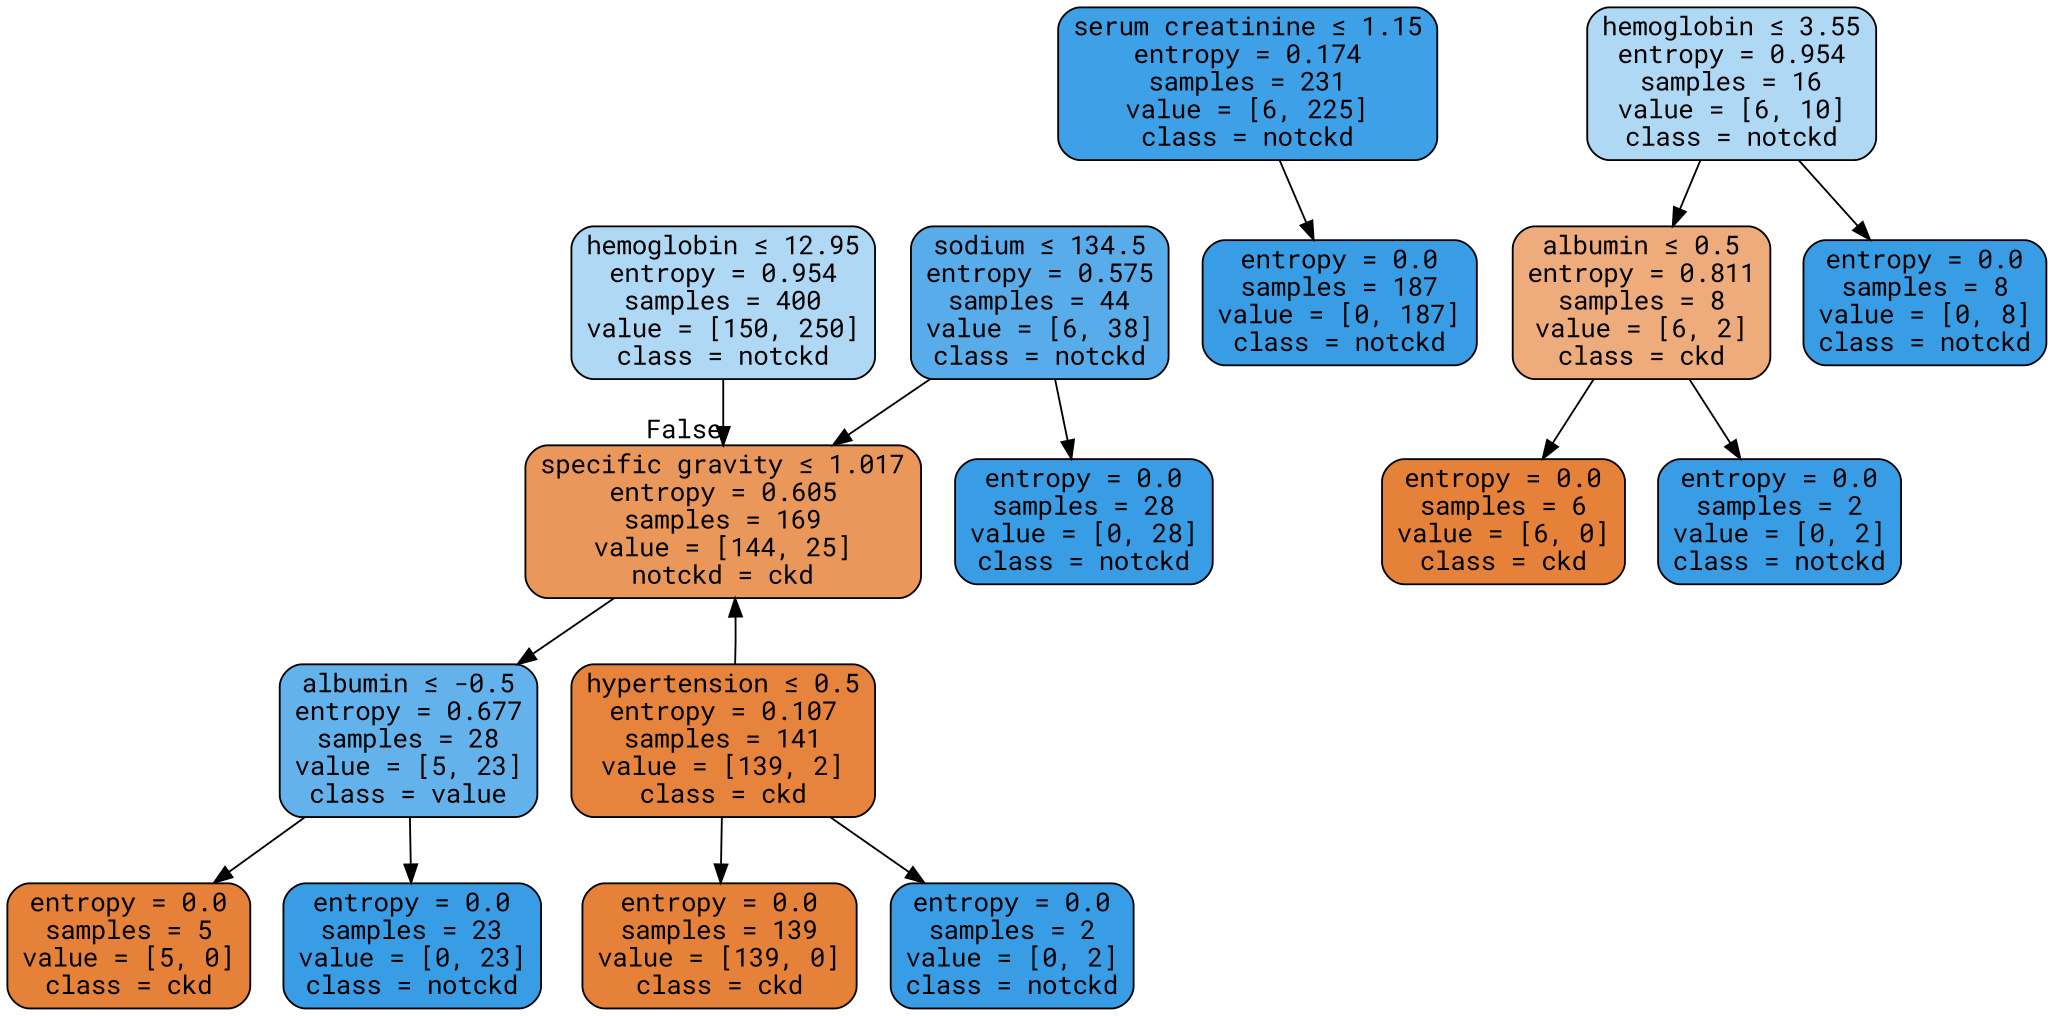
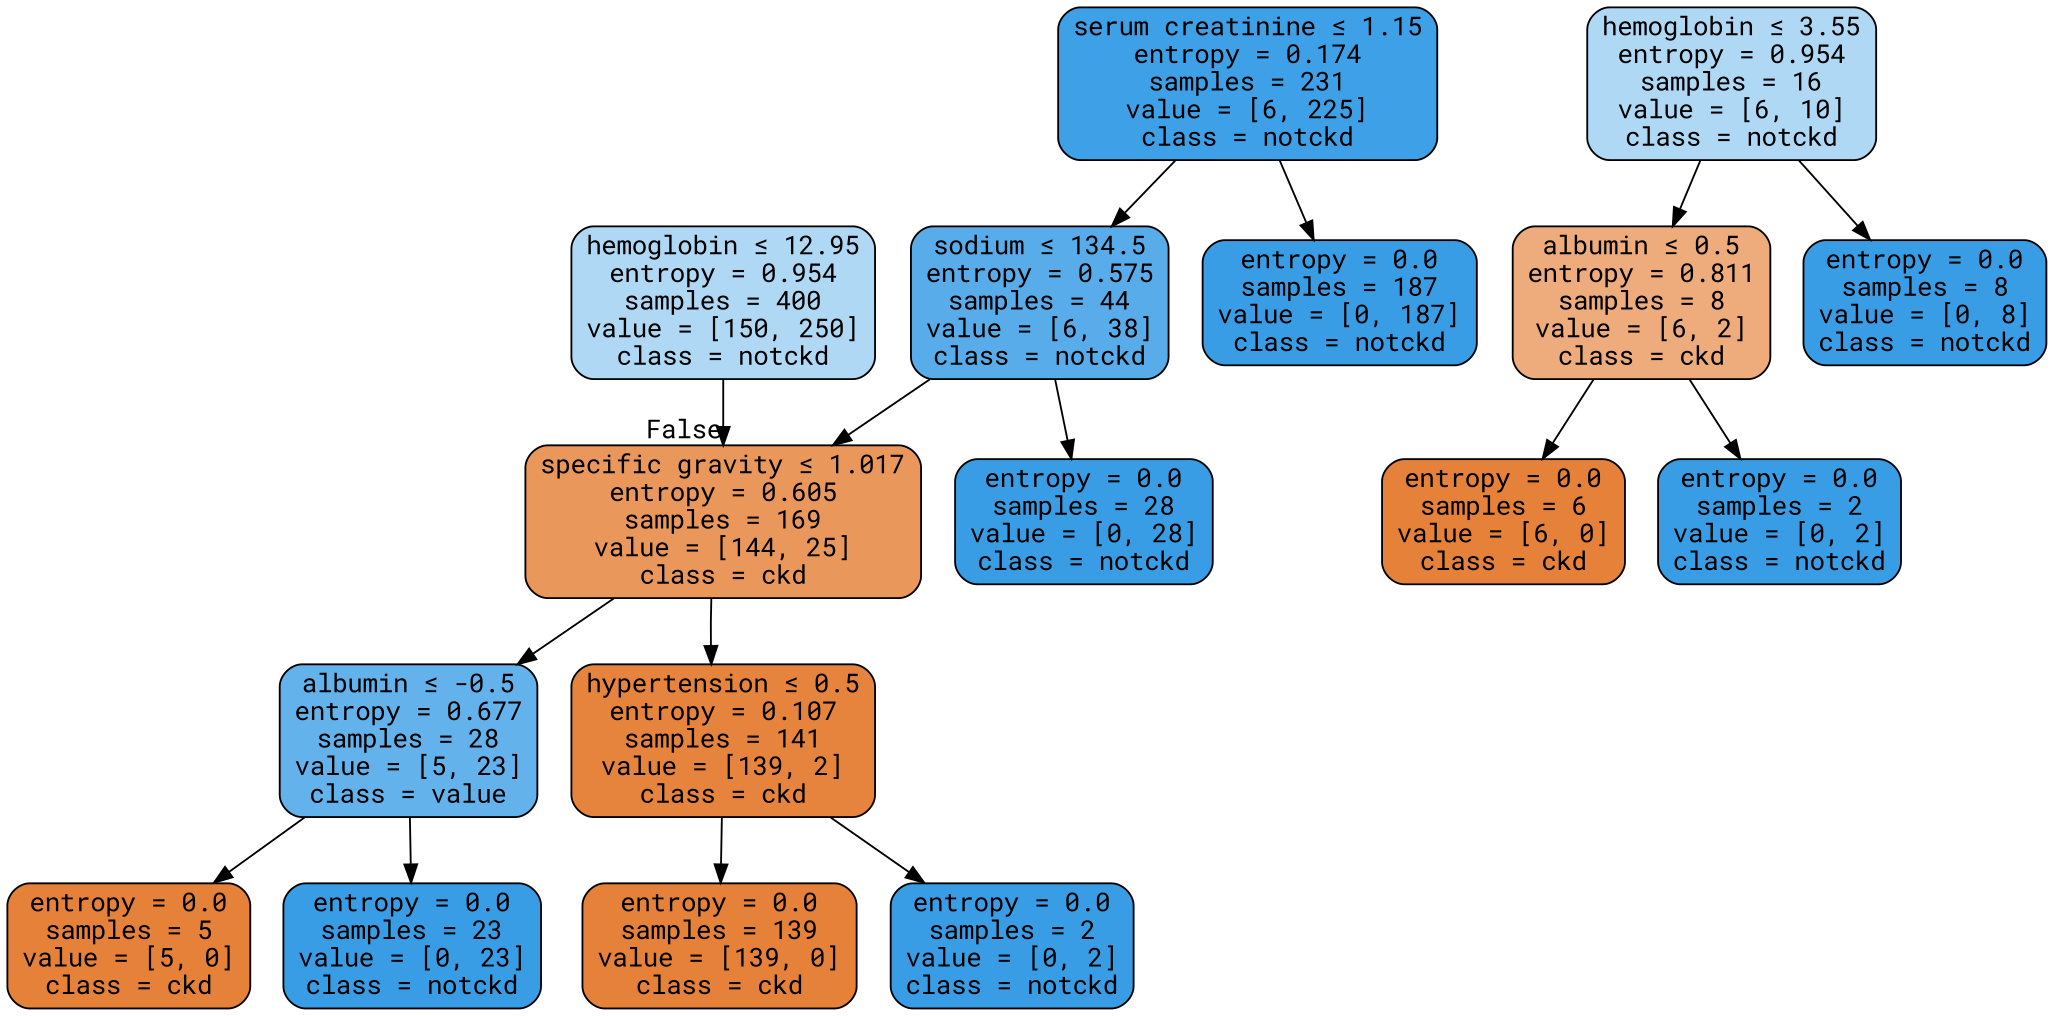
  digraph {
    fontname="Roboto Mono"
    node [color=black fillcolor="#399de5ff" fontname="Roboto Mono" shape=box style="filled, rounded"]
    edge [fontname="Roboto Mono"]
    n1 [fillcolor="#399de566" label=<hemoglobin &le; 12.95<br/>entropy = 0.954<br/>samples = 400<br/>value = [150, 250]<br/>class = notckd>]
-   n2 [fillcolor="#e58139d3" label=<specific gravity &le; 1.017<br/>entropy = 0.605<br/>samples = 169<br/>value = [144, 25]<br/>notckd = ckd>]
+   n2 [fillcolor="#e58139d3" label=<specific gravity &le; 1.017<br/>entropy = 0.605<br/>samples = 169<br/>value = [144, 25]<br/>class = ckd>]
    n3 [fillcolor="#399de5f8" label=<serum creatinine &le; 1.15<br/>entropy = 0.174<br/>samples = 231<br/>value = [6, 225]<br/>class = notckd>]
    n4 [fillcolor="#399de5d7" label=<sodium &le; 134.5<br/>entropy = 0.575<br/>samples = 44<br/>value = [6, 38]<br/>class = notckd>]
    n5 [label=<entropy = 0.0<br/>samples = 187<br/>value = [0, 187]<br/>class = notckd>]
    n6 [fillcolor="#399de5c8" label=<albumin &le; -0.5<br/>entropy = 0.677<br/>samples = 28<br/>value = [5, 23]<br/>class = value>]
    n7 [fillcolor="#e58139fb" label=<hypertension &le; 0.5<br/>entropy = 0.107<br/>samples = 141<br/>value = [139, 2]<br/>class = ckd>]
    n8 [label=<entropy = 0.0<br/>samples = 28<br/>value = [0, 28]<br/>class = notckd>]
    n9 [fillcolor="#399de566" label=<hemoglobin &le; 3.55<br/>entropy = 0.954<br/>samples = 16<br/>value = [6, 10]<br/>class = notckd>]
    n10 [fillcolor="#e58139aa" label=<albumin &le; 0.5<br/>entropy = 0.811<br/>samples = 8<br/>value = [6, 2]<br/>class = ckd>]
    n11 [label=<entropy = 0.0<br/>samples = 8<br/>value = [0, 8]<br/>class = notckd>]
    n12 [fillcolor="#e58139ff" label=<entropy = 0.0<br/>samples = 6<br/>value = [6, 0]<br/>class = ckd>]
    n13 [label=<entropy = 0.0<br/>samples = 2<br/>value = [0, 2]<br/>class = notckd>]
    n14 [fillcolor="#e58139ff" label=<entropy = 0.0<br/>samples = 5<br/>value = [5, 0]<br/>class = ckd>]
    n15 [label=<entropy = 0.0<br/>samples = 23<br/>value = [0, 23]<br/>class = notckd>]
    n16 [fillcolor="#e58139ff" label=<entropy = 0.0<br/>samples = 139<br/>value = [139, 0]<br/>class = ckd>]
    n17 [label=<entropy = 0.0<br/>samples = 2<br/>value = [0, 2]<br/>class = notckd>]
    n1 -> n2 [headlabel=False labelangle=-45 labeldistance=2.5]
    n2 -> n6
-   n7 -> n2
+   n2 -> n7
+   n3 -> n4
    n3 -> n5
    n4 -> n2
    n4 -> n8
    n6 -> n14
    n6 -> n15
    n7 -> n16
    n7 -> n17
    n9 -> n10
    n9 -> n11
    n10 -> n12
    n10 -> n13
  }
